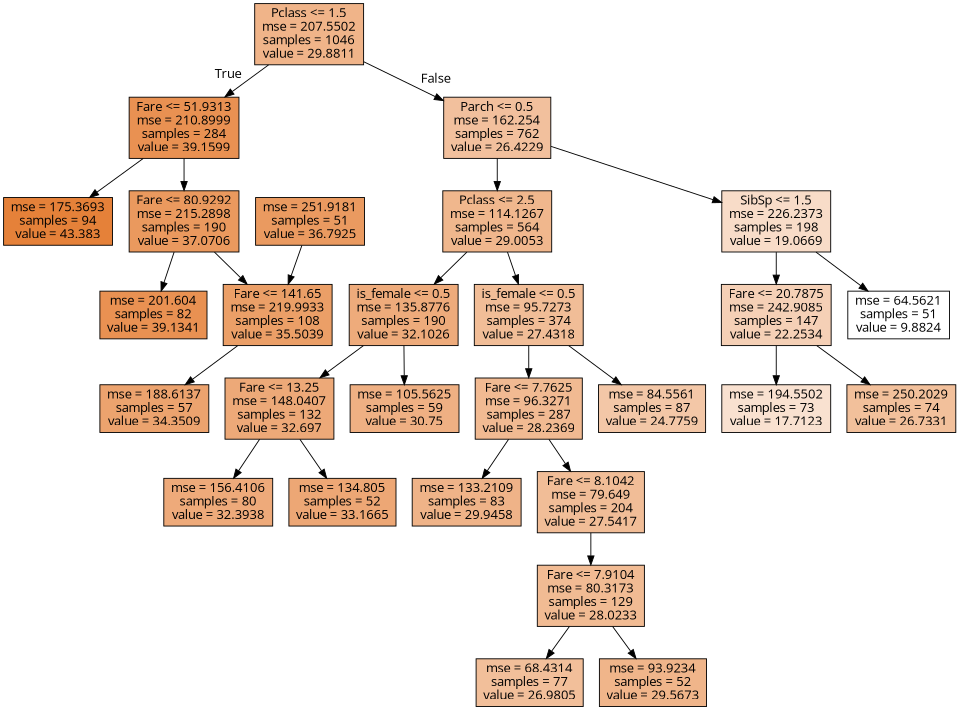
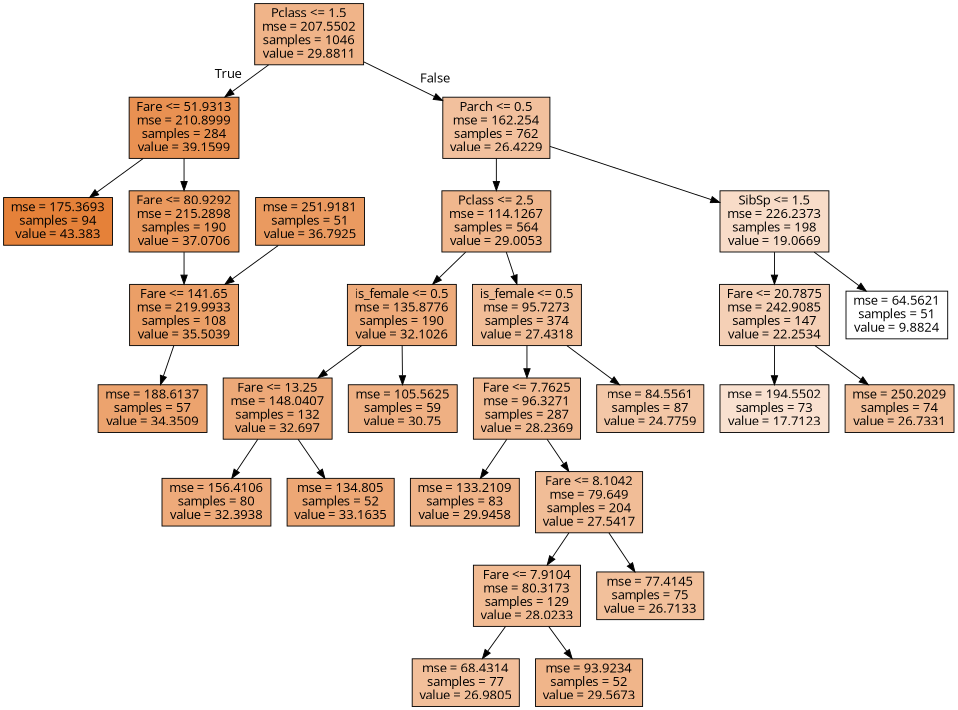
  digraph {
    fontname="Open Sans"
    node [color=black fillcolor="#e58139df" fontname="Open Sans" shape=box style=filled]
    edge [fontname="Open Sans"]
    n1 [fillcolor="#e5813998" label="Pclass <= 1.5\nmse = 207.5502\nsamples = 1046\nvalue = 29.8811"]
    n2 [label="Fare <= 51.9313\nmse = 210.8999\nsamples = 284\nvalue = 39.1599"]
    n3 [fillcolor="#e581397e" label="Parch <= 0.5\nmse = 162.254\nsamples = 762\nvalue = 26.4229"]
    n4 [fillcolor="#e58139ff" label="mse = 175.3693\nsamples = 94\nvalue = 43.383"]
    n5 [fillcolor="#e58139cf" label="Fare <= 80.9292\nmse = 215.2898\nsamples = 190\nvalue = 37.0706"]
    n6 [fillcolor="#e5813992" label="Pclass <= 2.5\nmse = 114.1267\nsamples = 564\nvalue = 29.0053"]
    n7 [fillcolor="#e5813946" label="SibSp <= 1.5\nmse = 226.2373\nsamples = 198\nvalue = 19.0669"]
-   n8 [label="mse = 201.604\nsamples = 82\nvalue = 39.1341"]
    n9 [fillcolor="#e58139c3" label="Fare <= 141.65\nmse = 219.9933\nsamples = 108\nvalue = 35.5039"]
    n10 [fillcolor="#e58139ba" label="mse = 188.6137\nsamples = 57\nvalue = 34.3509"]
    n11 [fillcolor="#e58139cd" label="mse = 251.9181\nsamples = 51\nvalue = 36.7925"]
    n12 [fillcolor="#e58139a9" label="is_female <= 0.5\nmse = 135.8776\nsamples = 190\nvalue = 32.1026"]
    n13 [fillcolor="#e5813986" label="is_female <= 0.5\nmse = 95.7273\nsamples = 374\nvalue = 27.4318"]
    n14 [fillcolor="#e581395e" label="Fare <= 20.7875\nmse = 242.9085\nsamples = 147\nvalue = 22.2534"]
    n15 [fillcolor="#e5813900" label="mse = 64.5621\nsamples = 51\nvalue = 9.8824"]
    n16 [fillcolor="#e58139ae" label="Fare <= 13.25\nmse = 148.0407\nsamples = 132\nvalue = 32.697"]
    n17 [fillcolor="#e581399f" label="mse = 105.5625\nsamples = 59\nvalue = 30.75"]
    n18 [fillcolor="#e581398c" label="Fare <= 7.7625\nmse = 96.3271\nsamples = 287\nvalue = 28.2369"]
    n19 [fillcolor="#e5813971" label="mse = 84.5561\nsamples = 87\nvalue = 24.7759"]
    n20 [fillcolor="#e58139ab" label="mse = 156.4106\nsamples = 80\nvalue = 32.3938"]
-   n21 [fillcolor="#e58139b1" label="mse = 134.805\nsamples = 52\nvalue = 33.1665"]
+   n21 [fillcolor="#e58139b1" label="mse = 134.805\nsamples = 52\nvalue = 33.1635"]
    n22 [fillcolor="#e5813999" label="mse = 133.2109\nsamples = 83\nvalue = 29.9458"]
    n23 [fillcolor="#e5813986" label="Fare <= 8.1042\nmse = 79.649\nsamples = 204\nvalue = 27.5417"]
    n24 [fillcolor="#e581398a" label="Fare <= 7.9104\nmse = 80.3173\nsamples = 129\nvalue = 28.0233"]
+   n25 [fillcolor="#e5813980" label="mse = 77.4145\nsamples = 75\nvalue = 26.7133"]
    n26 [fillcolor="#e5813982" label="mse = 68.4314\nsamples = 77\nvalue = 26.9805"]
    n27 [fillcolor="#e5813996" label="mse = 93.9234\nsamples = 52\nvalue = 29.5673"]
    n28 [fillcolor="#e581393c" label="mse = 194.5502\nsamples = 73\nvalue = 17.7123"]
    n29 [fillcolor="#e5813980" label="mse = 250.2029\nsamples = 74\nvalue = 26.7331"]
    n1 -> n2 [headlabel=True labelangle=45 labeldistance=2.5]
    n1 -> n3 [headlabel=False labelangle=-45 labeldistance=2.5]
    n2 -> n4
    n2 -> n5
    n3 -> n6
    n3 -> n7
-   n5 -> n8
    n5 -> n9
    n6 -> n12
    n6 -> n13
    n7 -> n14
    n7 -> n15
    n9 -> n10
    n11 -> n9
    n12 -> n16
    n12 -> n17
    n13 -> n18
    n13 -> n19
    n14 -> n28
    n14 -> n29
    n16 -> n20
    n16 -> n21
    n18 -> n22
    n18 -> n23
    n23 -> n24
+   n23 -> n25
    n24 -> n26
    n24 -> n27
  }
